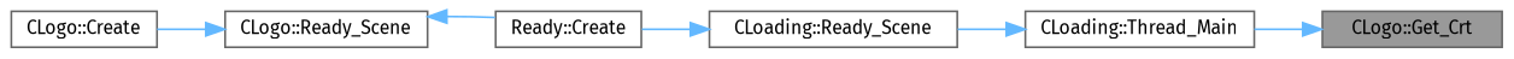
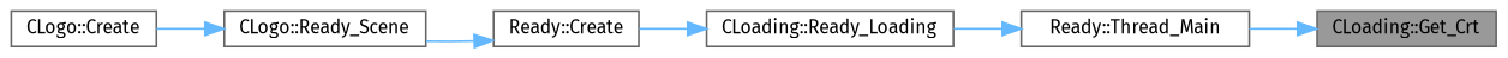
  digraph {
    fontname="Fira Sans"
    rankdir=RL
    node [color=grey40 fillcolor=white fontname="Fira Sans" fontsize=10 shape=box style=filled]
    edge [color=steelblue1 dir=back fontname="Fira Sans" fontsize=10 labelfontname=Helvetica labelfontsize=10 style=solid]
-   n1 [color=gray40 fillcolor=grey60 fontcolor=black height=0.2 label="CLogo::Get_Crt" width=0.4]
-   n2 [height=0.2 label="CLoading::Thread_Main" width=0.4]
-   n3 [height=0.2 label="CLoading::Ready_Scene" width=0.4]
+   n1 [color=gray40 fillcolor=grey60 fontcolor=black height=0.2 label="CLoading::Get_Crt" width=0.4]
+   n2 [height=0.2 label="Ready::Thread_Main" width=0.4]
+   n3 [height=0.2 label="CLoading::Ready_Loading" width=0.4]
    n4 [height=0.2 label="Ready::Create" width=0.4]
    n5 [height=0.2 label="CLogo::Ready_Scene" width=0.4]
    n6 [height=0.2 label="CLogo::Create" width=0.4]
    n1 -> n2
    n2 -> n3
    n3 -> n4
-   n5 -> n4
+   n4 -> n5
    n5 -> n6
  }
